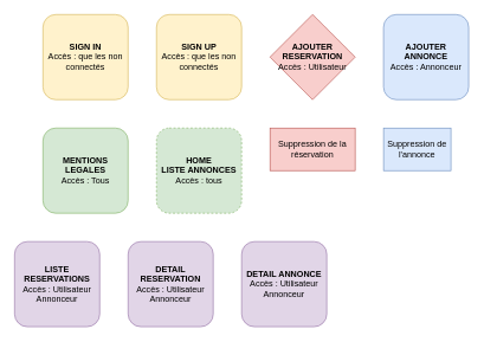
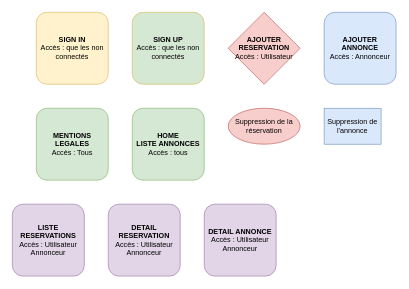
  <mxCell id="0" />
  <mxCell id="1" parent="0" />
  <mxCell id="2" value="&lt;div&gt;&lt;b&gt;SIGN IN&lt;/b&gt;&lt;/div&gt;&lt;div&gt;Accès : que les non connectés&lt;/div&gt;" style="rounded=1;whiteSpace=wrap;html=1;fillColor=#fff2cc;strokeColor=#d6b656;" parent="1" vertex="1"><mxGeometry x="60" y="20" width="120" height="120" as="geometry" /></mxCell>
- <mxCell id="3" value="&lt;b&gt;SIGN UP&lt;/b&gt;&lt;div&gt;Accès : que les non connectés&lt;/div&gt;" style="rounded=1;whiteSpace=wrap;html=1;fillColor=#fff2cc;strokeColor=#d6b656;" parent="1" vertex="1"><mxGeometry x="220" y="20" width="120" height="120" as="geometry" /></mxCell>
- <mxCell id="4" value="&lt;div&gt;&lt;b&gt;HOME&lt;/b&gt;&lt;/div&gt;&lt;div&gt;&lt;b&gt;LISTE ANNONCES&lt;/b&gt;&lt;/div&gt;&lt;div&gt;Accès : tous&lt;/div&gt;" style="rounded=1;whiteSpace=wrap;html=1;fillColor=#d5e8d4;strokeColor=#82b366;dashed=1;" parent="1" vertex="1"><mxGeometry x="220" y="180" width="120" height="120" as="geometry" /></mxCell>
+ <mxCell id="3" value="&lt;b&gt;SIGN UP&lt;/b&gt;&lt;div&gt;Accès : que les non connectés&lt;/div&gt;" style="rounded=1;whiteSpace=wrap;html=1;fillColor=#d5e8d4;strokeColor=#d6b656;" parent="1" vertex="1"><mxGeometry x="220" y="20" width="120" height="120" as="geometry" /></mxCell>
+ <mxCell id="4" value="&lt;div&gt;&lt;b&gt;HOME&lt;/b&gt;&lt;/div&gt;&lt;div&gt;&lt;b&gt;LISTE ANNONCES&lt;/b&gt;&lt;/div&gt;&lt;div&gt;Accès : tous&lt;/div&gt;" style="rounded=1;whiteSpace=wrap;html=1;fillColor=#d5e8d4;strokeColor=#82b366;" parent="1" vertex="1"><mxGeometry x="220" y="180" width="120" height="120" as="geometry" /></mxCell>
  <mxCell id="5" value="&lt;div&gt;&lt;b&gt;DETAIL ANNONCE&lt;/b&gt;&lt;/div&gt;&lt;div&gt;Accès : Utilisateur&lt;/div&gt;&lt;div&gt;Annonceur&lt;/div&gt;" style="rounded=1;whiteSpace=wrap;html=1;fillColor=#e1d5e7;strokeColor=#9673a6;" parent="1" vertex="1"><mxGeometry x="340" y="340" width="120" height="120" as="geometry" /></mxCell>
  <mxCell id="6" value="&lt;div&gt;&lt;b&gt;DETAIL RESERVATION&lt;/b&gt;&lt;/div&gt;&lt;div&gt;Accès : Utilisateur&lt;/div&gt;&lt;div&gt;Annonceur&lt;/div&gt;" style="rounded=1;whiteSpace=wrap;html=1;fillColor=#e1d5e7;strokeColor=#9673a6;" parent="1" vertex="1"><mxGeometry x="180" y="340" width="120" height="120" as="geometry" /></mxCell>
  <mxCell id="7" value="&lt;div&gt;&lt;b&gt;LISTE RESERVATIONS&lt;/b&gt;&lt;/div&gt;&lt;div&gt;Accès : Utilisateur&lt;/div&gt;&lt;div&gt;Annonceur&lt;/div&gt;" style="rounded=1;whiteSpace=wrap;html=1;fillColor=#e1d5e7;strokeColor=#9673a6;" parent="1" vertex="1"><mxGeometry x="20" y="340" width="120" height="120" as="geometry" /></mxCell>
  <mxCell id="8" value="&lt;div&gt;&lt;b&gt;MENTIONS LEGALES&lt;/b&gt;&lt;/div&gt;&lt;div&gt;Accès : Tous&lt;/div&gt;" style="rounded=1;whiteSpace=wrap;html=1;fillColor=#d5e8d4;strokeColor=#82b366;" parent="1" vertex="1"><mxGeometry x="60" y="180" width="120" height="120" as="geometry" /></mxCell>
- <mxCell id="9" value="Suppression de la réservation" style="rounded=0;whiteSpace=wrap;html=1;fillColor=#f8cecc;strokeColor=#b85450;" parent="1" vertex="1"><mxGeometry x="380" y="180" width="120" height="60" as="geometry" /></mxCell>
+ <mxCell id="9" value="Suppression de la réservation" style="ellipse;whiteSpace=wrap;html=1;fillColor=#f8cecc;strokeColor=#b85450;" parent="1" vertex="1"><mxGeometry x="380" y="180" width="120" height="60" as="geometry" /></mxCell>
  <mxCell id="10" value="Suppression de l'annonce" style="rounded=0;whiteSpace=wrap;html=1;fillColor=#dae8fc;strokeColor=#6c8ebf;" parent="1" vertex="1"><mxGeometry x="540" y="180" width="95" height="60" as="geometry" /></mxCell>
  <mxCell id="11" value="&lt;div&gt;&lt;b&gt;AJOUTER ANNONCE&lt;/b&gt;&lt;/div&gt;&lt;div&gt;Accès : Annonceur&lt;/div&gt;" style="rounded=1;whiteSpace=wrap;html=1;fillColor=#dae8fc;strokeColor=#6c8ebf;" parent="1" vertex="1"><mxGeometry x="540" y="20" width="120" height="120" as="geometry" /></mxCell>
  <mxCell id="12" value="&lt;div&gt;&lt;b&gt;AJOUTER RESERVATION&lt;/b&gt;&lt;/div&gt;&lt;div&gt;Accès : Utilisateur&lt;/div&gt;" style="rhombus;whiteSpace=wrap;html=1;fillColor=#f8cecc;strokeColor=#b85450;" parent="1" vertex="1"><mxGeometry x="380" y="20" width="120" height="120" as="geometry" /></mxCell>
